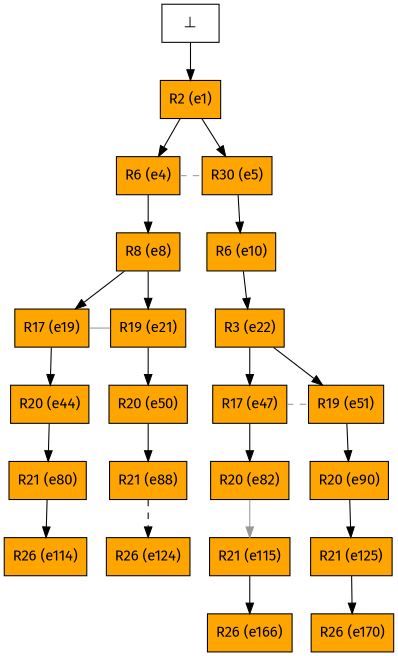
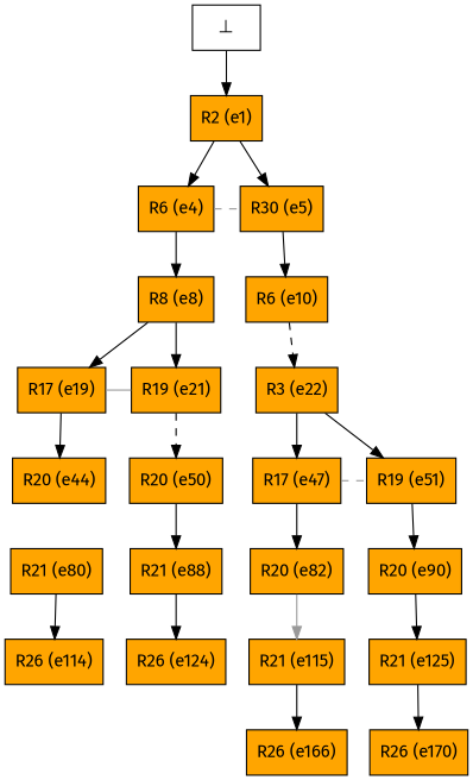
  digraph {
    fontname="Fira Sans"
    node [color=black fillcolor="orange:orange" fontname="Fira Sans" shape=box style=filled]
    edge [fontname="Fira Sans"]
    n1 [label="R2 (e1)"]
    n2 [label="R6 (e4)"]
    n3 [label="R30 (e5)"]
    n4 [label="R8 (e8)"]
    n5 [label="R6 (e10)"]
    n6 [label="R17 (e19)"]
    n7 [label="R19 (e21)"]
    n8 [label="R3 (e22)"]
    n9 [label="R20 (e44)"]
    n10 [label="R20 (e50)"]
    n11 [label="R17 (e47)"]
    n12 [label="R19 (e51)"]
    n13 [label="R21 (e80)"]
    n14 [label="R21 (e88)"]
    n15 [label="R20 (e82)"]
    n16 [label="R20 (e90)"]
    n17 [label="R26 (e114)"]
    n18 [label="R21 (e115)"]
    n19 [label="R26 (e124)"]
    n20 [label="R21 (e125)"]
    n21 [label="R26 (e166)"]
    n22 [label="R26 (e170)"]
    n23 [fillcolor=white label="⊥" color=""]
    n1 -> n2
    n1 -> n3
    n2 -> n3 [arrowhead=none color=gray60 constraint=false style=dashed]
    n2 -> n4
    n3 -> n5
    n4 -> n6
    n4 -> n7
-   n5 -> n8
+   n5 -> n8 [style=dashed]
    n6 -> n7 [arrowhead=none color=gray60 constraint=false style=solid]
    n6 -> n9
-   n7 -> n10
+   n7 -> n10 [style=dashed]
    n8 -> n11
    n8 -> n12
-   n9 -> n13
    n10 -> n14
    n11 -> n12 [arrowhead=none color=gray60 constraint=false style=dashed]
    n11 -> n15
    n12 -> n16
    n13 -> n17
-   n14 -> n19 [style=dashed]
+   n14 -> n19
    n15 -> n18 [color=gray60]
    n16 -> n20
    n18 -> n21
    n20 -> n22
    n23 -> n1
  }
